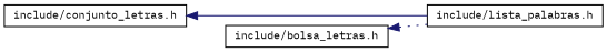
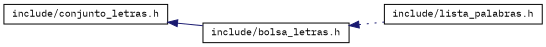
  digraph {
    fontname="IBM Plex Mono"
    rankdir=LR
    node [color=black fillcolor=white fontname="IBM Plex Mono" fontsize=10 shape=record style=filled]
    edge [color=midnightblue dir=back fontname="IBM Plex Mono" fontsize=10 labelfontname=Helvetica labelfontsize=10]
    n1 [fontcolor=black height=0.2 label="include/conjunto_letras.h" width=0.4]
    n2 [height=0.2 label="include/lista_palabras.h" width=0.4]
    n3 [height=0.2 label="include/bolsa_letras.h" width=0.4]
-   n1 -> n2 [style=solid]
+   n1 -> n3 [style=solid]
    n3 -> n2 [style=dotted]
  }
